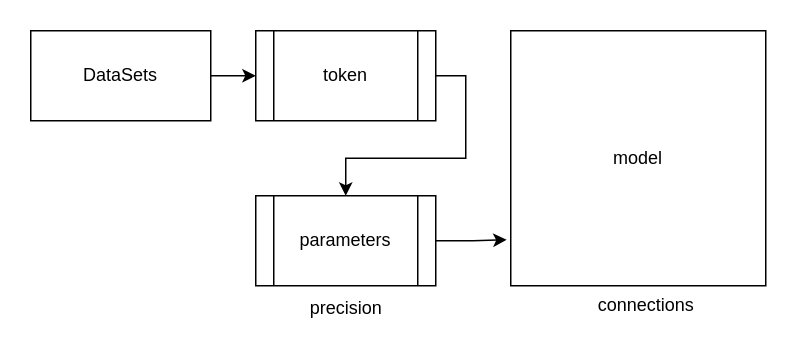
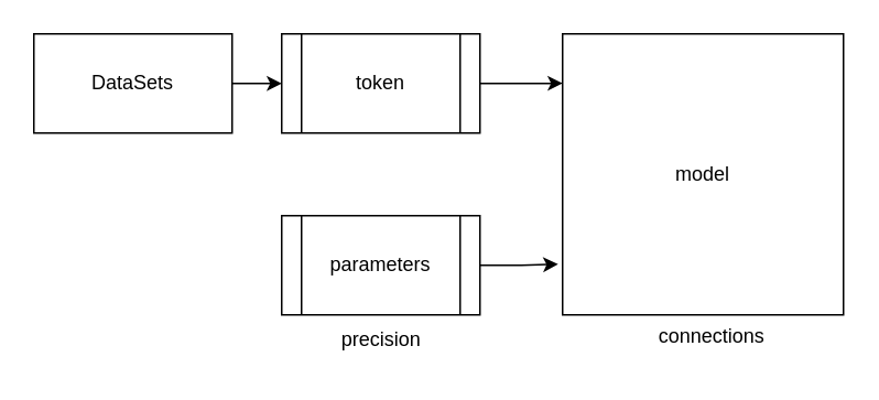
  <mxCell id="0" />
  <mxCell id="1" parent="0" />
  <mxCell id="2" style="edgeStyle=orthogonalEdgeStyle;rounded=0;orthogonalLoop=1;jettySize=auto;html=1;exitX=1;exitY=0.5;exitDx=0;exitDy=0;entryX=0;entryY=0.5;entryDx=0;entryDy=0;" edge="1" parent="1" source="3" target="4"><mxGeometry relative="1" as="geometry" /></mxCell>
  <mxCell id="3" value="DataSets" style="rounded=0;whiteSpace=wrap;html=1;" vertex="1" parent="1"><mxGeometry x="20" y="20" width="120" height="60" as="geometry" /></mxCell>
  <mxCell id="4" value="token" style="shape=process;whiteSpace=wrap;html=1;backgroundOutline=1;" vertex="1" parent="1"><mxGeometry x="170" y="20" width="120" height="60" as="geometry" /></mxCell>
  <mxCell id="5" value="parameters" style="shape=process;whiteSpace=wrap;html=1;backgroundOutline=1;" vertex="1" parent="1"><mxGeometry x="170" y="130" width="120" height="60" as="geometry" /></mxCell>
  <mxCell id="6" value="model" style="whiteSpace=wrap;html=1;aspect=fixed;" vertex="1" parent="1"><mxGeometry x="340" y="20" width="170" height="170" as="geometry" /></mxCell>
- <mxCell id="7" style="edgeStyle=orthogonalEdgeStyle;rounded=0;orthogonalLoop=1;jettySize=auto;html=1;exitX=1;exitY=0.5;exitDx=0;exitDy=0;" edge="1" parent="1" source="4" target="5"><mxGeometry relative="1" as="geometry" /></mxCell>
+ <mxCell id="7" style="edgeStyle=orthogonalEdgeStyle;rounded=0;orthogonalLoop=1;jettySize=auto;html=1;exitX=1;exitY=0.5;exitDx=0;exitDy=0;entryX=0;entryY=0.176;entryDx=0;entryDy=0;entryPerimeter=0;" edge="1" parent="1" source="4" target="6"><mxGeometry relative="1" as="geometry" /></mxCell>
  <mxCell id="8" style="edgeStyle=orthogonalEdgeStyle;rounded=0;orthogonalLoop=1;jettySize=auto;html=1;exitX=1;exitY=0.5;exitDx=0;exitDy=0;entryX=-0.016;entryY=0.82;entryDx=0;entryDy=0;entryPerimeter=0;" edge="1" parent="1" source="5" target="6"><mxGeometry relative="1" as="geometry" /></mxCell>
  <mxCell id="9" value="precision" style="text;html=1;align=center;verticalAlign=middle;resizable=0;points=[];autosize=1;strokeColor=none;fillColor=none;" vertex="1" parent="1"><mxGeometry x="195" y="190" width="70" height="30" as="geometry" /></mxCell>
  <mxCell id="10" value="connections" style="text;html=1;align=center;verticalAlign=middle;resizable=0;points=[];autosize=1;strokeColor=none;fillColor=none;" vertex="1" parent="1"><mxGeometry x="385" y="188" width="90" height="30" as="geometry" /></mxCell>
